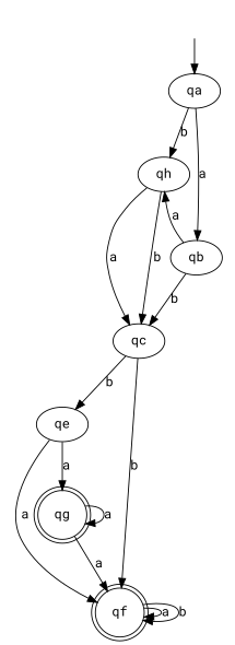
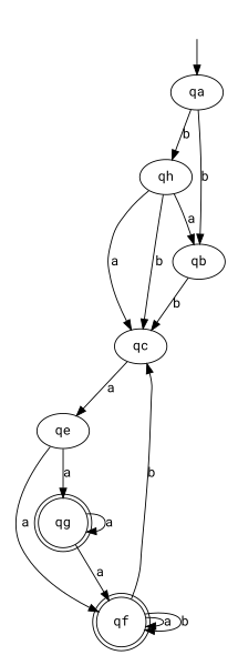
  digraph {
    fontname="Roboto Mono"
    node [fontname="Roboto Mono"]
    edge [fontname="Roboto Mono"]
    start [style=invis]
    qa
    qh
    qb
    qc
    qe
    qf [shape=doublecircle]
    qg [shape=doublecircle]
    start -> qa
    qa -> qh [label=b]
-   qa -> qb [label=a]
+   qa -> qb [label=b]
    qh -> qc [label=a]
    qh -> qc [label=b]
-   qb -> qh [label=a]
+   qh -> qb [label=a]
    qb -> qc [label=b]
-   qc -> qe [label=b]
-   qc -> qf [label=b]
+   qc -> qe [label=a]
+   qf -> qc [label=b]
    qe -> qf [label=a]
    qe -> qg [label=a]
    qf -> qf [label=a]
    qf -> qf [label=b]
    qg -> qf [label=a]
    qg -> qg [label=a]
  }
